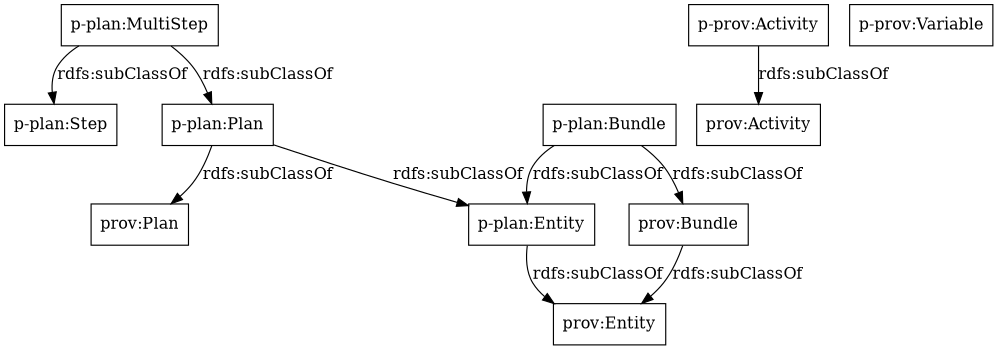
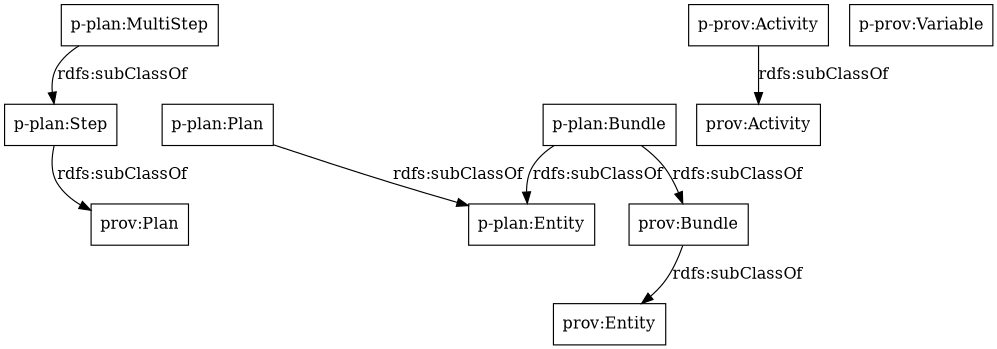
  digraph {
    rankdir=TB
    node [color=black shape=rectangle]
    "p-plan:MultiStep"
    "p-plan:Step"
    "p-plan:Plan"
    "p-plan:Entity"
    "prov:Plan"
    n6 [label="p-prov:Activity"]
    "prov:Activity"
    "prov:Entity"
    "p-plan:Bundle"
    "prov:Bundle"
    n11 [label="p-prov:Variable"]
    "p-plan:MultiStep" -> "p-plan:Step" [label="rdfs:subClassOf"]
-   "p-plan:MultiStep" -> "p-plan:Plan" [label="rdfs:subClassOf"]
    "p-plan:Plan" -> "p-plan:Entity" [label="rdfs:subClassOf"]
-   "p-plan:Plan" -> "prov:Plan" [label="rdfs:subClassOf"]
-   "p-plan:Entity" -> "prov:Entity" [label="rdfs:subClassOf"]
+   "p-plan:Step" -> "prov:Plan" [label="rdfs:subClassOf"]
    n6 -> "prov:Activity" [label="rdfs:subClassOf"]
    "p-plan:Bundle" -> "p-plan:Entity" [label="rdfs:subClassOf"]
    "p-plan:Bundle" -> "prov:Bundle" [label="rdfs:subClassOf"]
    "prov:Bundle" -> "prov:Entity" [label="rdfs:subClassOf"]
  }
